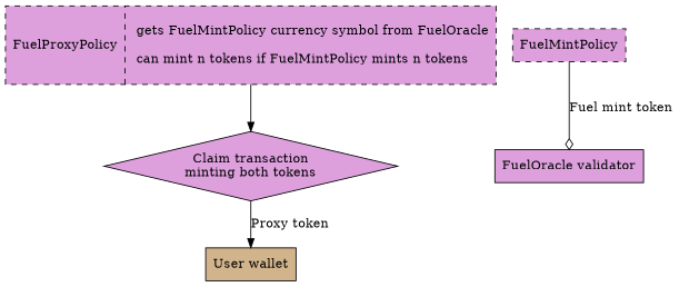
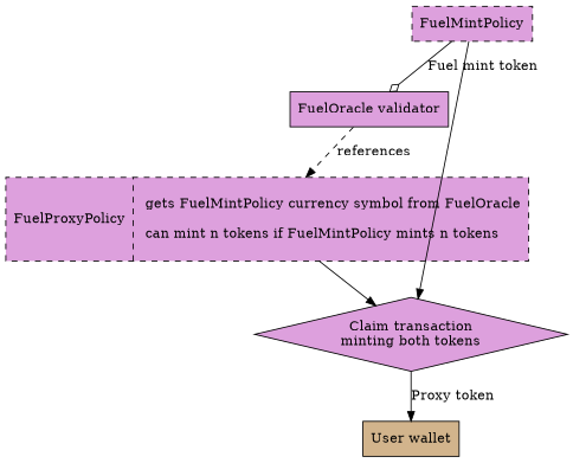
  strict digraph {
    splines=false
    node [fillcolor=plum shape=record style=filled]
    n1 [fillcolor=tan label="User wallet"]
    n2 [label="FuelOracle validator"]
    n3 [label="FuelProxyPolicy |\n      gets FuelMintPolicy currency symbol from FuelOracle\l\n      can mint n tokens if FuelMintPolicy mints n tokens\l\n    " style="dashed,filled"]
    n4 [label="Claim transaction\nminting both tokens" shape=diamond]
    n5 [label=FuelMintPolicy style="dashed,filled"]
+   n2 -> n3 [label=references style=dashed]
    n3 -> n4
    n4 -> n1 [label="Proxy token"]
    n5 -> n2 [arrowhead=ediamond label="Fuel mint token"]
+   n5 -> n4
  }
